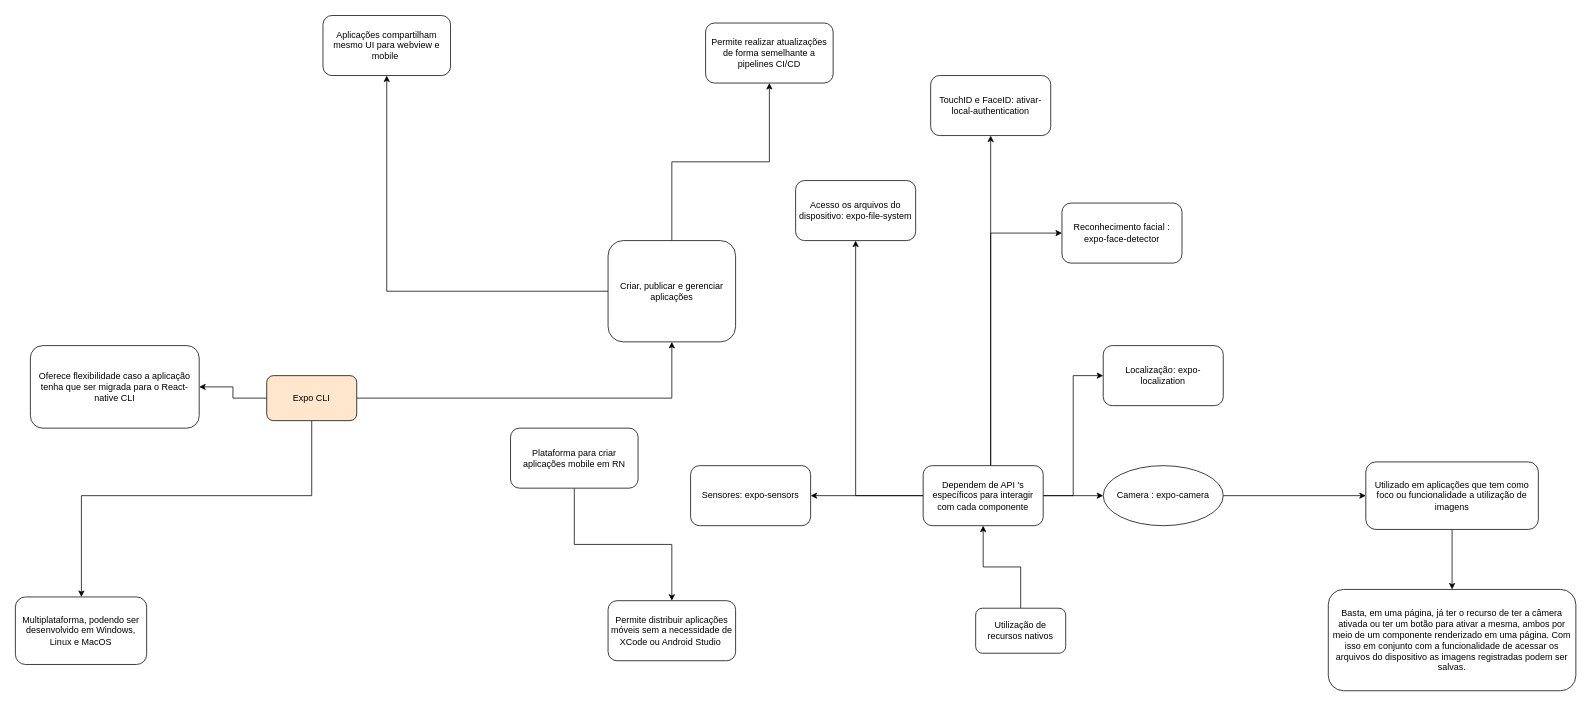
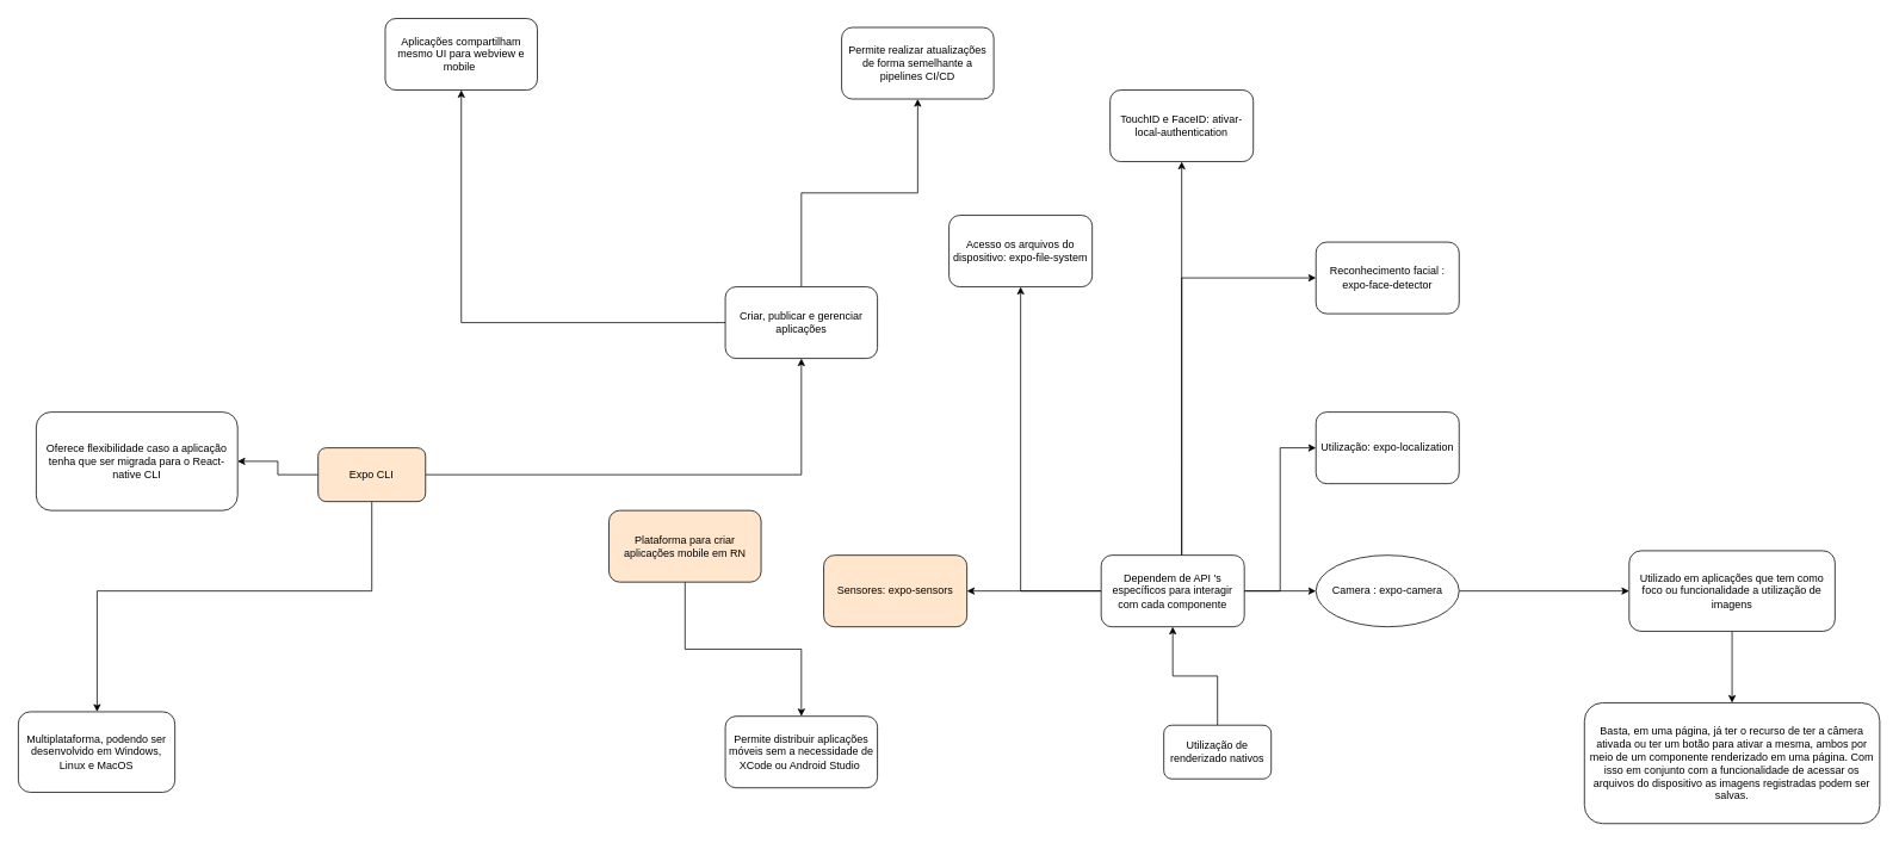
  <mxCell id="0" />
  <mxCell id="1" parent="0" />
  <mxCell id="2" style="edgeStyle=orthogonalEdgeStyle;rounded=0;orthogonalLoop=1;jettySize=auto;html=1;" edge="1" parent="1" source="5" target="10"><mxGeometry relative="1" as="geometry" /></mxCell>
  <mxCell id="3" value="" style="edgeStyle=orthogonalEdgeStyle;rounded=0;orthogonalLoop=1;jettySize=auto;html=1;" edge="1" parent="1" source="5" target="14"><mxGeometry relative="1" as="geometry" /></mxCell>
  <mxCell id="4" value="" style="edgeStyle=orthogonalEdgeStyle;rounded=0;orthogonalLoop=1;jettySize=auto;html=1;" edge="1" parent="1" source="5" target="15"><mxGeometry relative="1" as="geometry"><Array as="points"><mxPoint x="415" y="660" /><mxPoint x="108" y="660" /></Array></mxGeometry></mxCell>
  <mxCell id="5" value="Expo CLI&lt;br&gt;" style="rounded=1;whiteSpace=wrap;html=1;fillColor=#ffe6cc;" vertex="1" parent="1"><mxGeometry x="355" y="500" width="120" height="60" as="geometry" /></mxCell>
  <mxCell id="6" value="" style="edgeStyle=orthogonalEdgeStyle;rounded=0;orthogonalLoop=1;jettySize=auto;html=1;" edge="1" parent="1" source="7" target="11"><mxGeometry relative="1" as="geometry" /></mxCell>
- <mxCell id="7" value="Plataforma para criar aplicações mobile em RN&lt;br&gt;" style="rounded=1;whiteSpace=wrap;html=1;" vertex="1" parent="1"><mxGeometry x="680" y="570" width="170" height="80" as="geometry" /></mxCell>
+ <mxCell id="7" value="Plataforma para criar aplicações mobile em RN&lt;br&gt;" style="rounded=1;whiteSpace=wrap;html=1;fillColor=#ffe6cc;" vertex="1" parent="1"><mxGeometry x="680" y="570" width="170" height="80" as="geometry" /></mxCell>
  <mxCell id="8" value="" style="edgeStyle=orthogonalEdgeStyle;rounded=0;orthogonalLoop=1;jettySize=auto;html=1;" edge="1" parent="1" source="10" target="12"><mxGeometry relative="1" as="geometry" /></mxCell>
  <mxCell id="9" value="" style="edgeStyle=orthogonalEdgeStyle;rounded=0;orthogonalLoop=1;jettySize=auto;html=1;" edge="1" parent="1" source="10" target="13"><mxGeometry relative="1" as="geometry" /></mxCell>
- <mxCell id="10" value="Criar, publicar e gerenciar aplicações" style="rounded=1;whiteSpace=wrap;html=1;" vertex="1" parent="1"><mxGeometry x="810" y="320" width="170" height="135" as="geometry" /></mxCell>
+ <mxCell id="10" value="Criar, publicar e gerenciar aplicações" style="rounded=1;whiteSpace=wrap;html=1;" vertex="1" parent="1"><mxGeometry x="810" y="320" width="170" height="80" as="geometry" /></mxCell>
  <mxCell id="11" value="Permite distribuir aplicações móveis sem a necessidade de XCode ou Android Studio&amp;nbsp;" style="rounded=1;whiteSpace=wrap;html=1;" vertex="1" parent="1"><mxGeometry x="810" y="800" width="170" height="80" as="geometry" /></mxCell>
  <mxCell id="12" value="Permite realizar atualizações de forma semelhante a pipelines CI/CD" style="rounded=1;whiteSpace=wrap;html=1;" vertex="1" parent="1"><mxGeometry x="940" y="30" width="170" height="80" as="geometry" /></mxCell>
  <mxCell id="13" value="Aplicações compartilham mesmo UI para webview e mobile&amp;nbsp;" style="rounded=1;whiteSpace=wrap;html=1;" vertex="1" parent="1"><mxGeometry x="430" y="20" width="170" height="80" as="geometry" /></mxCell>
  <mxCell id="14" value="Oferece flexibilidade caso a aplicação tenha que ser migrada para o React-native CLI" style="rounded=1;whiteSpace=wrap;html=1;" vertex="1" parent="1"><mxGeometry x="40" y="460" width="225" height="110" as="geometry" /></mxCell>
  <mxCell id="15" value="Multiplataforma, podendo ser desenvolvido em Windows, Linux e MacOS" style="rounded=1;whiteSpace=wrap;html=1;" vertex="1" parent="1"><mxGeometry x="20" y="795" width="175" height="90" as="geometry" /></mxCell>
  <mxCell id="16" value="" style="edgeStyle=orthogonalEdgeStyle;rounded=0;orthogonalLoop=1;jettySize=auto;html=1;" edge="1" parent="1" source="17" target="24"><mxGeometry relative="1" as="geometry" /></mxCell>
- <mxCell id="17" value="Utilização de recursos nativos" style="rounded=1;whiteSpace=wrap;html=1;" vertex="1" parent="1"><mxGeometry x="1300" y="810" width="120" height="60" as="geometry" /></mxCell>
+ <mxCell id="17" value="Utilização de renderizado nativos" style="rounded=1;whiteSpace=wrap;html=1;" vertex="1" parent="1"><mxGeometry x="1300" y="810" width="120" height="60" as="geometry" /></mxCell>
  <mxCell id="18" value="" style="edgeStyle=orthogonalEdgeStyle;rounded=0;orthogonalLoop=1;jettySize=auto;html=1;" edge="1" parent="1" source="24" target="26"><mxGeometry relative="1" as="geometry" /></mxCell>
  <mxCell id="19" value="" style="edgeStyle=orthogonalEdgeStyle;rounded=0;orthogonalLoop=1;jettySize=auto;html=1;entryX=0;entryY=0.5;entryDx=0;entryDy=0;" edge="1" parent="1" source="24" target="27"><mxGeometry relative="1" as="geometry" /></mxCell>
  <mxCell id="20" value="" style="edgeStyle=orthogonalEdgeStyle;rounded=0;orthogonalLoop=1;jettySize=auto;html=1;" edge="1" parent="1" source="24" target="28"><mxGeometry relative="1" as="geometry"><Array as="points"><mxPoint x="1320" y="310" /></Array></mxGeometry></mxCell>
  <mxCell id="21" value="" style="edgeStyle=orthogonalEdgeStyle;rounded=0;orthogonalLoop=1;jettySize=auto;html=1;" edge="1" parent="1" source="24" target="29"><mxGeometry relative="1" as="geometry"><Array as="points"><mxPoint x="1320" y="520" /><mxPoint x="1320" y="520" /></Array></mxGeometry></mxCell>
  <mxCell id="22" value="" style="edgeStyle=orthogonalEdgeStyle;rounded=0;orthogonalLoop=1;jettySize=auto;html=1;" edge="1" parent="1" source="24" target="30"><mxGeometry relative="1" as="geometry" /></mxCell>
  <mxCell id="23" value="" style="edgeStyle=orthogonalEdgeStyle;rounded=0;orthogonalLoop=1;jettySize=auto;html=1;" edge="1" parent="1" source="24" target="31"><mxGeometry relative="1" as="geometry" /></mxCell>
  <mxCell id="24" value="Dependem de API 's específicos para interagir com cada componente" style="rounded=1;whiteSpace=wrap;html=1;" vertex="1" parent="1"><mxGeometry x="1230" y="620" width="160" height="80" as="geometry" /></mxCell>
  <mxCell id="25" value="" style="edgeStyle=orthogonalEdgeStyle;rounded=0;orthogonalLoop=1;jettySize=auto;html=1;" edge="1" parent="1" source="26" target="33"><mxGeometry relative="1" as="geometry" /></mxCell>
  <mxCell id="26" value="Camera : expo-camera" style="ellipse;whiteSpace=wrap;html=1;" vertex="1" parent="1"><mxGeometry x="1470" y="620" width="160" height="80" as="geometry" /></mxCell>
- <mxCell id="27" value="Localização: expo-localization" style="rounded=1;whiteSpace=wrap;html=1;" vertex="1" parent="1"><mxGeometry x="1470" y="460" width="160" height="80" as="geometry" /></mxCell>
- <mxCell id="28" value="Reconhecimento facial : expo-face-detector" style="rounded=1;whiteSpace=wrap;html=1;" vertex="1" parent="1"><mxGeometry x="1415" y="270" width="160" height="80" as="geometry" /></mxCell>
+ <mxCell id="27" value="Utilização: expo-localization" style="rounded=1;whiteSpace=wrap;html=1;" vertex="1" parent="1"><mxGeometry x="1470" y="460" width="160" height="80" as="geometry" /></mxCell>
+ <mxCell id="28" value="Reconhecimento facial : expo-face-detector" style="rounded=1;whiteSpace=wrap;html=1;" vertex="1" parent="1"><mxGeometry x="1470" y="270" width="160" height="80" as="geometry" /></mxCell>
  <mxCell id="29" value="TouchID e FaceID: ativar-local-authentication" style="rounded=1;whiteSpace=wrap;html=1;" vertex="1" parent="1"><mxGeometry x="1240" y="100" width="160" height="80" as="geometry" /></mxCell>
  <mxCell id="30" value="Acesso os arquivos do dispositivo: expo-file-system" style="rounded=1;whiteSpace=wrap;html=1;" vertex="1" parent="1"><mxGeometry x="1060" y="240" width="160" height="80" as="geometry" /></mxCell>
- <mxCell id="31" value="Sensores: expo-sensors" style="rounded=1;whiteSpace=wrap;html=1;" vertex="1" parent="1"><mxGeometry x="920" y="620" width="160" height="80" as="geometry" /></mxCell>
+ <mxCell id="31" value="Sensores: expo-sensors" style="rounded=1;whiteSpace=wrap;html=1;fillColor=#ffe6cc;" vertex="1" parent="1"><mxGeometry x="920" y="620" width="160" height="80" as="geometry" /></mxCell>
  <mxCell id="32" value="" style="edgeStyle=orthogonalEdgeStyle;rounded=0;orthogonalLoop=1;jettySize=auto;html=1;" edge="1" parent="1" source="33" target="34"><mxGeometry relative="1" as="geometry" /></mxCell>
  <mxCell id="33" value="Utilizado em aplicações que tem como foco ou funcionalidade a utilização de imagens" style="rounded=1;whiteSpace=wrap;html=1;" vertex="1" parent="1"><mxGeometry x="1820" y="615" width="230" height="90" as="geometry" /></mxCell>
  <mxCell id="34" value="Basta, em uma página, já ter o recurso de ter a câmera ativada ou ter um botão para ativar a mesma, ambos por meio de um componente renderizado em uma página. Com isso em conjunto com a funcionalidade de acessar os arquivos do dispositivo as imagens registradas podem ser salvas." style="rounded=1;whiteSpace=wrap;html=1;" vertex="1" parent="1"><mxGeometry x="1770" y="785" width="330" height="135" as="geometry" /></mxCell>
